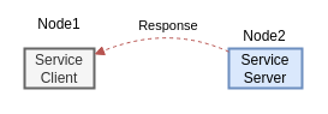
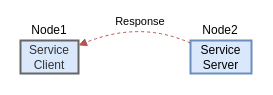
  <mxCell id="0" />
  <mxCell id="1" parent="0" />
- <mxCell id="2" value="Service&#10;Client" style="whiteSpace=wrap;strokeWidth=2;fillColor=#f5f5f5;strokeColor=#666666;fontColor=#333333;" parent="1" vertex="1"><mxGeometry x="20" y="40" width="58" height="33" as="geometry" /></mxCell>
+ <mxCell id="2" value="Service&#10;Client" style="whiteSpace=wrap;strokeWidth=2;fillColor=#dae8fc;strokeColor=#666666;fontColor=#333333;" parent="1" vertex="1"><mxGeometry x="20" y="40" width="58" height="33" as="geometry" /></mxCell>
  <mxCell id="3" value="Service&#10;Server" style="whiteSpace=wrap;strokeWidth=2;fillColor=#dae8fc;strokeColor=#6c8ebf;" parent="1" vertex="1"><mxGeometry x="190" y="40" width="61" height="33" as="geometry" /></mxCell>
  <mxCell id="4" value="Response" style="curved=1;startArrow=none;endArrow=block;fillColor=#f8cecc;strokeColor=#b85450;dashed=1;" parent="1" target="2" edge="1"><mxGeometry x="-0.098" relative="1" as="geometry"><Array as="points"><mxPoint x="140" y="20" /></Array><mxPoint x="190" y="42.671" as="sourcePoint" /><mxPoint x="98" y="41.592" as="targetPoint" /><mxPoint as="offset" /></mxGeometry></mxCell>
- <mxCell id="5" value="Node1" style="text;html=1;strokeColor=none;fillColor=none;align=center;verticalAlign=middle;whiteSpace=wrap;rounded=0;" vertex="1" parent="1"><mxGeometry x="29" y="10" width="40" height="20" as="geometry" /></mxCell>
+ <mxCell id="5" value="Node1" style="text;html=1;strokeColor=none;fillColor=none;align=center;verticalAlign=middle;whiteSpace=wrap;rounded=0;" vertex="1" parent="1"><mxGeometry x="29" y="20" width="40" height="20" as="geometry" /></mxCell>
  <mxCell id="6" value="Node2" style="text;html=1;strokeColor=none;fillColor=none;align=center;verticalAlign=middle;whiteSpace=wrap;rounded=0;" vertex="1" parent="1"><mxGeometry x="200" y="20" width="40" height="20" as="geometry" /></mxCell>
